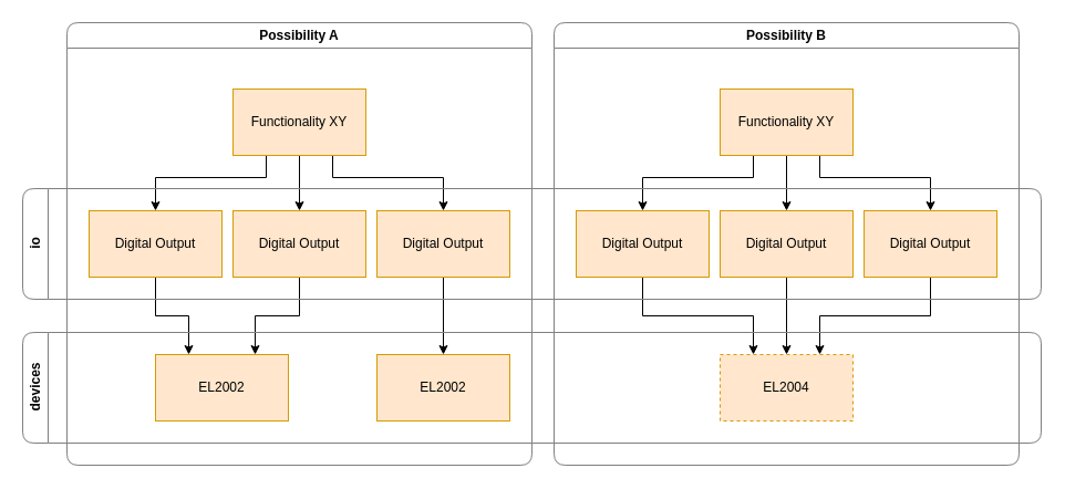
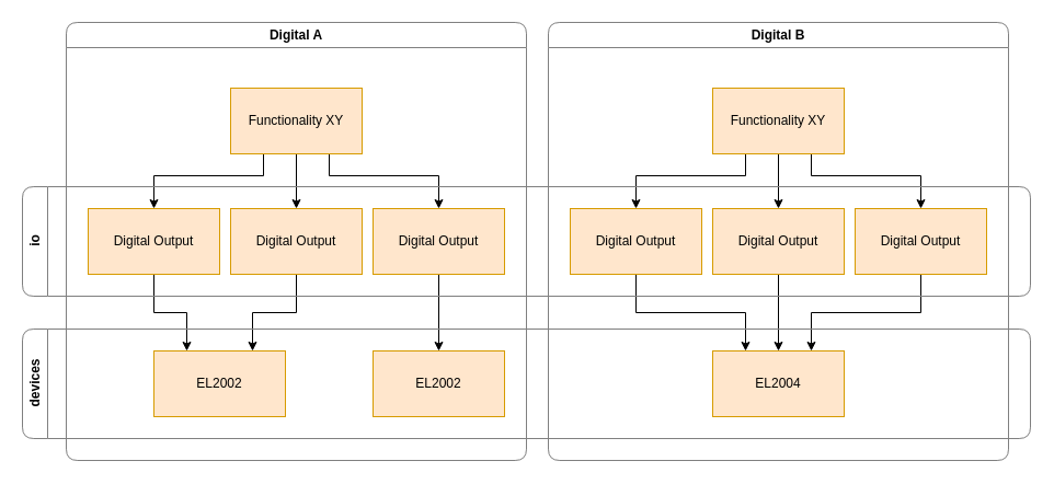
  <mxCell id="0" />
  <mxCell id="1" parent="0" />
  <mxCell id="2" style="edgeStyle=orthogonalEdgeStyle;rounded=0;orthogonalLoop=1;jettySize=auto;html=1;exitX=0.5;exitY=1;exitDx=0;exitDy=0;entryX=0.25;entryY=0;entryDx=0;entryDy=0;" edge="1" parent="1" source="3" target="8"><mxGeometry relative="1" as="geometry" /></mxCell>
  <mxCell id="3" value="Digital Output" style="rounded=0;whiteSpace=wrap;html=1;fillColor=#ffe6cc;strokeColor=#d79b00;" vertex="1" parent="1"><mxGeometry x="80" y="190" width="120" height="60" as="geometry" /></mxCell>
  <mxCell id="4" style="edgeStyle=orthogonalEdgeStyle;rounded=0;orthogonalLoop=1;jettySize=auto;html=1;exitX=0.25;exitY=1;exitDx=0;exitDy=0;entryX=0.5;entryY=0;entryDx=0;entryDy=0;" edge="1" parent="1" source="7" target="3"><mxGeometry relative="1" as="geometry"><Array as="points"><mxPoint x="240" y="160" /><mxPoint x="140" y="160" /></Array></mxGeometry></mxCell>
  <mxCell id="5" style="edgeStyle=orthogonalEdgeStyle;rounded=0;orthogonalLoop=1;jettySize=auto;html=1;exitX=0.5;exitY=1;exitDx=0;exitDy=0;entryX=0.5;entryY=0;entryDx=0;entryDy=0;" edge="1" parent="1" source="7" target="10"><mxGeometry relative="1" as="geometry" /></mxCell>
  <mxCell id="6" style="edgeStyle=orthogonalEdgeStyle;rounded=0;orthogonalLoop=1;jettySize=auto;html=1;exitX=0.75;exitY=1;exitDx=0;exitDy=0;entryX=0.5;entryY=0;entryDx=0;entryDy=0;" edge="1" parent="1" source="7" target="12"><mxGeometry relative="1" as="geometry"><Array as="points"><mxPoint x="300" y="160" /><mxPoint x="400" y="160" /></Array></mxGeometry></mxCell>
  <mxCell id="7" value="Functionality XY" style="rounded=0;whiteSpace=wrap;html=1;fillColor=#ffe6cc;strokeColor=#d79b00;" vertex="1" parent="1"><mxGeometry x="210" y="80" width="120" height="60" as="geometry" /></mxCell>
  <mxCell id="8" value="EL2002" style="rounded=0;whiteSpace=wrap;html=1;fillColor=#ffe6cc;strokeColor=#d79b00;" vertex="1" parent="1"><mxGeometry x="140" y="320" width="120" height="60" as="geometry" /></mxCell>
  <mxCell id="9" style="edgeStyle=orthogonalEdgeStyle;rounded=0;orthogonalLoop=1;jettySize=auto;html=1;exitX=0.5;exitY=1;exitDx=0;exitDy=0;entryX=0.75;entryY=0;entryDx=0;entryDy=0;" edge="1" parent="1" source="10" target="8"><mxGeometry relative="1" as="geometry" /></mxCell>
  <mxCell id="10" value="Digital Output" style="rounded=0;whiteSpace=wrap;html=1;fillColor=#ffe6cc;strokeColor=#d79b00;" vertex="1" parent="1"><mxGeometry x="210" y="190" width="120" height="60" as="geometry" /></mxCell>
  <mxCell id="11" style="edgeStyle=orthogonalEdgeStyle;rounded=0;orthogonalLoop=1;jettySize=auto;html=1;exitX=0.5;exitY=1;exitDx=0;exitDy=0;entryX=0.5;entryY=0;entryDx=0;entryDy=0;" edge="1" parent="1" source="12" target="13"><mxGeometry relative="1" as="geometry" /></mxCell>
  <mxCell id="12" value="Digital Output" style="rounded=0;whiteSpace=wrap;html=1;fillColor=#ffe6cc;strokeColor=#d79b00;" vertex="1" parent="1"><mxGeometry x="340" y="190" width="120" height="60" as="geometry" /></mxCell>
  <mxCell id="13" value="EL2002" style="rounded=0;whiteSpace=wrap;html=1;fillColor=#ffe6cc;strokeColor=#d79b00;" vertex="1" parent="1"><mxGeometry x="340" y="320" width="120" height="60" as="geometry" /></mxCell>
  <mxCell id="14" style="edgeStyle=orthogonalEdgeStyle;rounded=0;orthogonalLoop=1;jettySize=auto;html=1;exitX=0.5;exitY=1;exitDx=0;exitDy=0;entryX=0.25;entryY=0;entryDx=0;entryDy=0;" edge="1" parent="1" source="15" target="20"><mxGeometry relative="1" as="geometry" /></mxCell>
  <mxCell id="15" value="Digital Output" style="rounded=0;whiteSpace=wrap;html=1;fillColor=#ffe6cc;strokeColor=#d79b00;" vertex="1" parent="1"><mxGeometry x="520" y="190" width="120" height="60" as="geometry" /></mxCell>
  <mxCell id="16" style="edgeStyle=orthogonalEdgeStyle;rounded=0;orthogonalLoop=1;jettySize=auto;html=1;exitX=0.25;exitY=1;exitDx=0;exitDy=0;entryX=0.5;entryY=0;entryDx=0;entryDy=0;" edge="1" parent="1" source="19" target="15"><mxGeometry relative="1" as="geometry"><Array as="points"><mxPoint x="680" y="160" /><mxPoint x="580" y="160" /></Array></mxGeometry></mxCell>
  <mxCell id="17" style="edgeStyle=orthogonalEdgeStyle;rounded=0;orthogonalLoop=1;jettySize=auto;html=1;exitX=0.5;exitY=1;exitDx=0;exitDy=0;entryX=0.5;entryY=0;entryDx=0;entryDy=0;" edge="1" parent="1" source="19" target="22"><mxGeometry relative="1" as="geometry" /></mxCell>
  <mxCell id="18" style="edgeStyle=orthogonalEdgeStyle;rounded=0;orthogonalLoop=1;jettySize=auto;html=1;exitX=0.75;exitY=1;exitDx=0;exitDy=0;entryX=0.5;entryY=0;entryDx=0;entryDy=0;" edge="1" parent="1" source="19" target="24"><mxGeometry relative="1" as="geometry"><Array as="points"><mxPoint x="740" y="160" /><mxPoint x="840" y="160" /></Array></mxGeometry></mxCell>
  <mxCell id="19" value="Functionality XY" style="rounded=0;whiteSpace=wrap;html=1;fillColor=#ffe6cc;strokeColor=#d79b00;" vertex="1" parent="1"><mxGeometry x="650" y="80" width="120" height="60" as="geometry" /></mxCell>
- <mxCell id="20" value="EL2004" style="rounded=0;whiteSpace=wrap;html=1;fillColor=#ffe6cc;strokeColor=#d79b00;dashed=1;" vertex="1" parent="1"><mxGeometry x="650" y="320" width="120" height="60" as="geometry" /></mxCell>
+ <mxCell id="20" value="EL2004" style="rounded=0;whiteSpace=wrap;html=1;fillColor=#ffe6cc;strokeColor=#d79b00;" vertex="1" parent="1"><mxGeometry x="650" y="320" width="120" height="60" as="geometry" /></mxCell>
  <mxCell id="21" style="edgeStyle=orthogonalEdgeStyle;rounded=0;orthogonalLoop=1;jettySize=auto;html=1;exitX=0.5;exitY=1;exitDx=0;exitDy=0;entryX=0.5;entryY=0;entryDx=0;entryDy=0;" edge="1" parent="1" source="22" target="20"><mxGeometry relative="1" as="geometry" /></mxCell>
  <mxCell id="22" value="Digital Output" style="rounded=0;whiteSpace=wrap;html=1;fillColor=#ffe6cc;strokeColor=#d79b00;" vertex="1" parent="1"><mxGeometry x="650" y="190" width="120" height="60" as="geometry" /></mxCell>
  <mxCell id="23" style="edgeStyle=orthogonalEdgeStyle;rounded=0;orthogonalLoop=1;jettySize=auto;html=1;exitX=0.5;exitY=1;exitDx=0;exitDy=0;entryX=0.75;entryY=0;entryDx=0;entryDy=0;" edge="1" parent="1" source="24" target="20"><mxGeometry relative="1" as="geometry"><mxPoint x="840" y="320" as="targetPoint" /></mxGeometry></mxCell>
  <mxCell id="24" value="Digital Output" style="rounded=0;whiteSpace=wrap;html=1;fillColor=#ffe6cc;strokeColor=#d79b00;" vertex="1" parent="1"><mxGeometry x="780" y="190" width="120" height="60" as="geometry" /></mxCell>
- <mxCell id="25" value="Possibility A" style="swimlane;whiteSpace=wrap;html=1;strokeColor=#808080;rounded=1;" vertex="1" parent="1"><mxGeometry x="60" y="20" width="420" height="400" as="geometry" /></mxCell>
- <mxCell id="26" value="Possibility B" style="swimlane;whiteSpace=wrap;html=1;strokeColor=#808080;rounded=1;" vertex="1" parent="1"><mxGeometry x="500" y="20" width="420" height="400" as="geometry" /></mxCell>
+ <mxCell id="25" value="Digital A" style="swimlane;whiteSpace=wrap;html=1;strokeColor=#808080;rounded=1;" vertex="1" parent="1"><mxGeometry x="60" y="20" width="420" height="400" as="geometry" /></mxCell>
+ <mxCell id="26" value="Digital B" style="swimlane;whiteSpace=wrap;html=1;strokeColor=#808080;rounded=1;" vertex="1" parent="1"><mxGeometry x="500" y="20" width="420" height="400" as="geometry" /></mxCell>
  <mxCell id="27" value="devices" style="swimlane;horizontal=0;whiteSpace=wrap;html=1;strokeColor=#808080;rounded=1;" vertex="1" parent="1"><mxGeometry x="20" y="300" width="920" height="100" as="geometry" /></mxCell>
  <mxCell id="28" value="io" style="swimlane;horizontal=0;whiteSpace=wrap;html=1;rounded=1;strokeColor=#808080;" vertex="1" parent="1"><mxGeometry x="20" y="170" width="920" height="100" as="geometry" /></mxCell>
